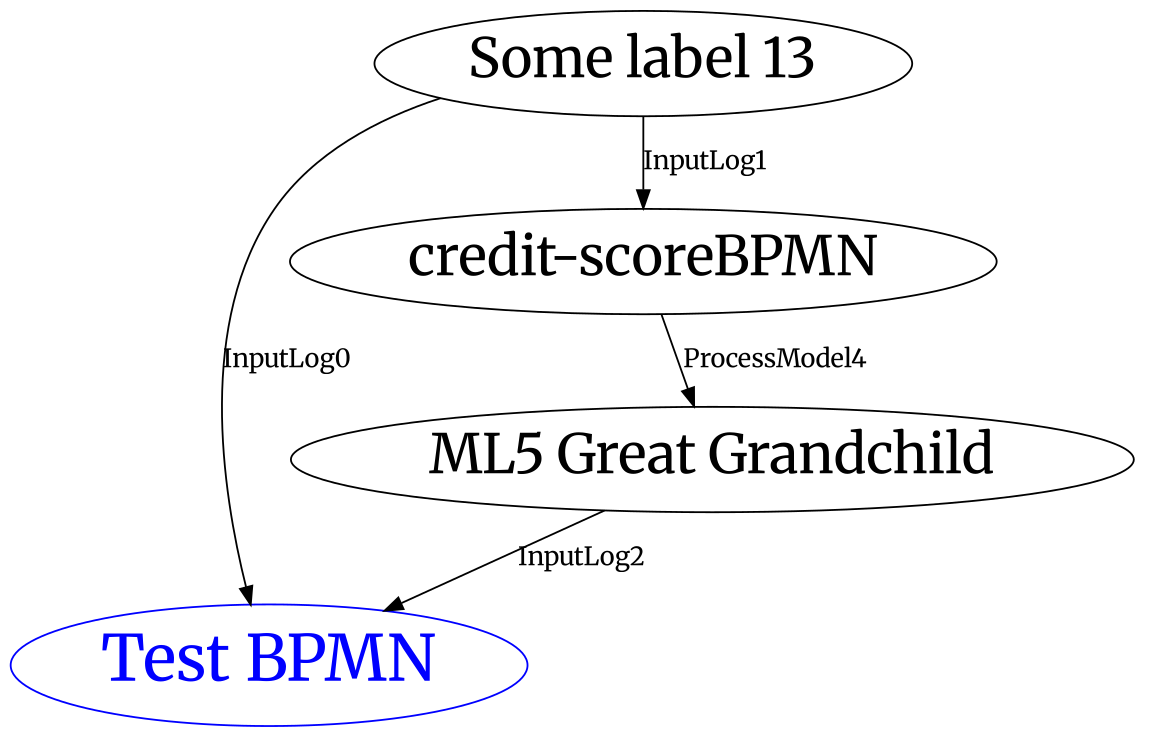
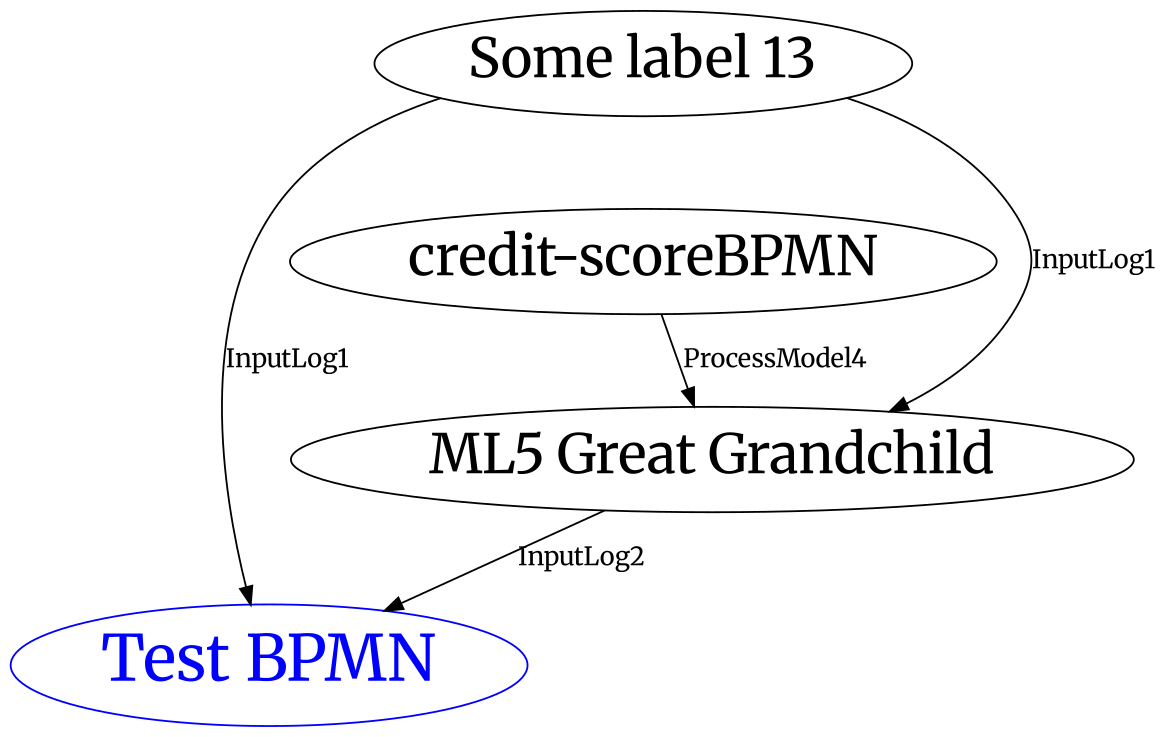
  digraph {
    fontname=Merriweather
    node [fontname=Merriweather fontsize=30]
    edge [fontname=Merriweather labelfontsize=5]
    n1 [color=blue fontcolor=blue fontsize=35 label="Test BPMN"]
    n2 [label="Some label 13"]
    n3 [label="credit-scoreBPMN"]
    n4 [label="ML5 Great Grandchild"]
-   n2 -> n1 [label=InputLog0]
-   n2 -> n3 [label=InputLog1]
+   n2 -> n1 [label=InputLog1]
+   n2 -> n4 [label=InputLog1]
    n3 -> n4 [label=ProcessModel4]
    n4 -> n1 [label=InputLog2]
  }
